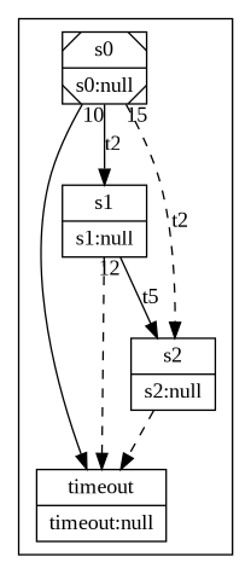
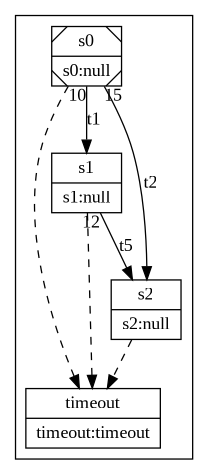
  digraph {
    fontname="Liberation Serif"
    node [fillcolor=white fontname="Liberation Serif" shape=record style=filled]
    edge [fontname="Liberation Serif" splines=ortho]
    n1 [label="{s1|{s1:null}}"]
-   n2 [label="{timeout|{timeout:null}}"]
+   n2 [label="{timeout|{timeout:timeout}}"]
    n3 [label="{s2|{s2:null}}"]
    n4 [label="{s0|{s0:null}}" style="filled,diagonals"]
    subgraph cluster_1 {
      n1
      n2
      n3
      n4
    }
    n1 -> n2 [style=dashed]
    n1 -> n3 [label=t5 taillabel=12]
    n3 -> n2 [style=dashed]
-   n4 -> n1 [label=t2 taillabel=10]
-   n4 -> n2 [style=solid]
-   n4 -> n3 [label=t2 taillabel=15 style=dashed]
+   n4 -> n1 [label=t1 taillabel=10]
+   n4 -> n2 [style=dashed]
+   n4 -> n3 [label=t2 taillabel=15]
  }
